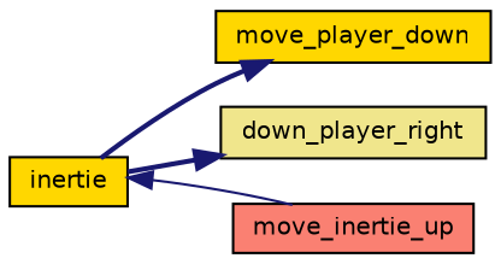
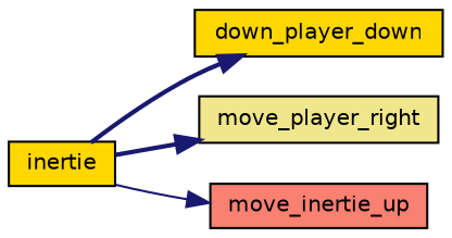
  digraph {
    rankdir=LR
    node [color=black fillcolor=gold fontname=Helvetica fontsize=10 shape=record style=filled]
    edge [color=midnightblue fontname=Helvetica fontsize=10 labelfontname=Helvetica labelfontsize=10 style=bold]
    n1 [fontcolor=black height=0.2 label=inertie width=0.4]
-   n2 [height=0.2 label=move_player_down width=0.4]
-   n3 [fillcolor=khaki height=0.2 label=down_player_right width=0.4]
+   n2 [height=0.2 label=down_player_down width=0.4]
+   n3 [fillcolor=khaki height=0.2 label=move_player_right width=0.4]
    n4 [fillcolor=salmon height=0.2 label=move_inertie_up width=0.4]
    n1 -> n2
    n1 -> n3
-   n4 -> n1 [style=solid]
+   n1 -> n4 [style=solid]
  }
